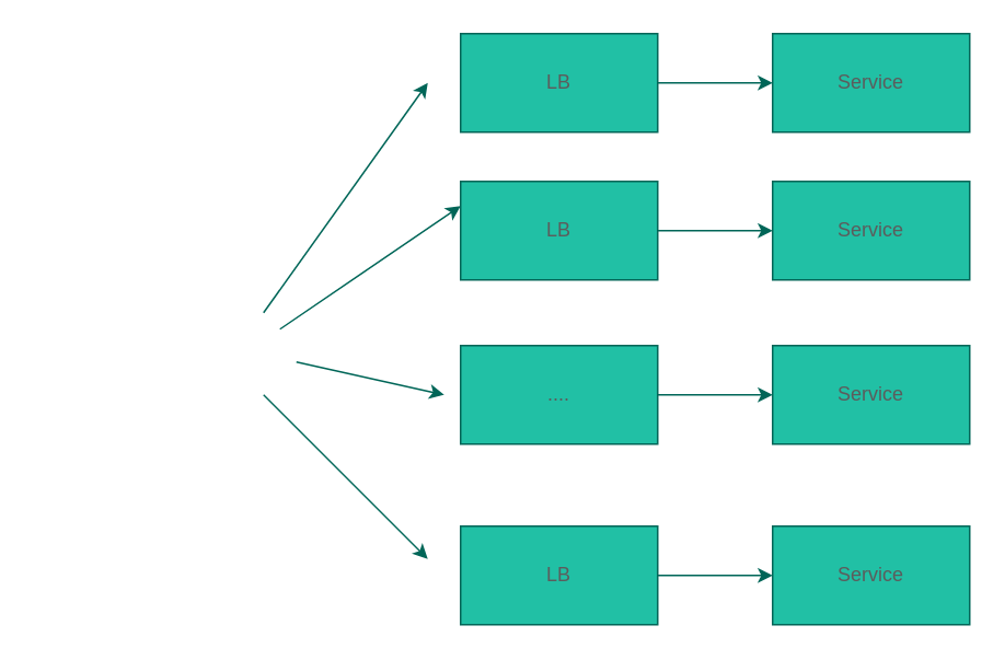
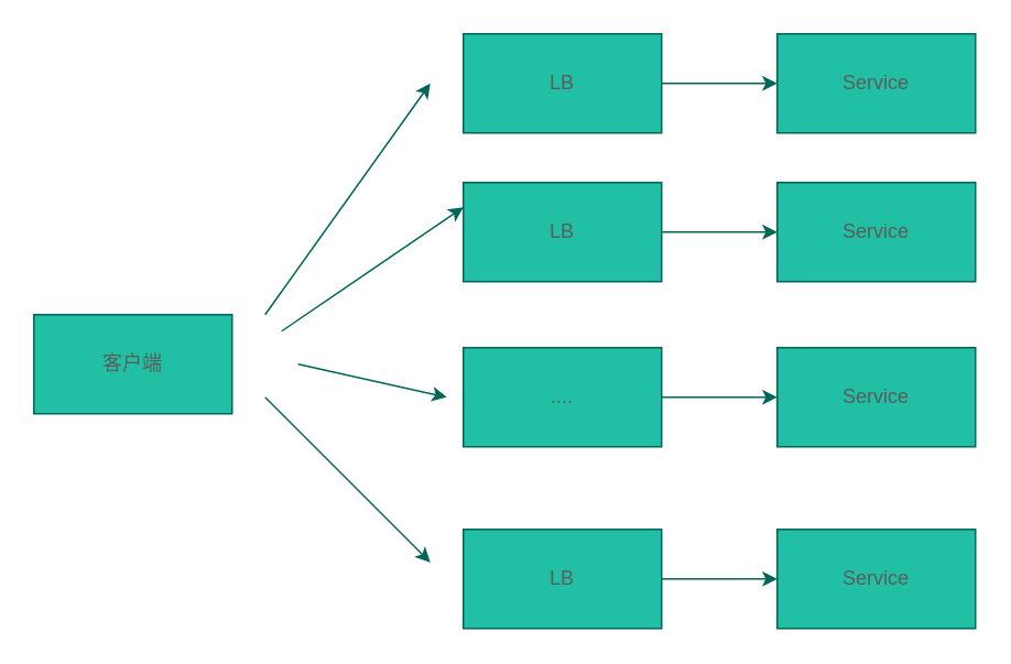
  <mxCell id="0" />
  <mxCell id="1" parent="0" />
+ <mxCell id="2" value="客户端" style="rounded=0;whiteSpace=wrap;html=1;fillColor=#21C0A5;strokeColor=#006658;fontColor=#5C5C5C;" parent="1" vertex="1"><mxGeometry x="20" y="190" width="120" height="60" as="geometry" /></mxCell>
  <mxCell id="3" style="edgeStyle=orthogonalEdgeStyle;rounded=0;orthogonalLoop=1;jettySize=auto;html=1;exitX=1;exitY=0.5;exitDx=0;exitDy=0;entryX=0;entryY=0.5;entryDx=0;entryDy=0;strokeColor=#006658;fontColor=#5C5C5C;" parent="1" source="4" target="16" edge="1"><mxGeometry relative="1" as="geometry" /></mxCell>
  <mxCell id="4" value="LB" style="rounded=0;whiteSpace=wrap;html=1;fillColor=#21C0A5;strokeColor=#006658;fontColor=#5C5C5C;" parent="1" vertex="1"><mxGeometry x="280" y="20" width="120" height="60" as="geometry" /></mxCell>
  <mxCell id="5" style="edgeStyle=orthogonalEdgeStyle;rounded=0;orthogonalLoop=1;jettySize=auto;html=1;exitX=1;exitY=0.5;exitDx=0;exitDy=0;entryX=0;entryY=0.5;entryDx=0;entryDy=0;strokeColor=#006658;fontColor=#5C5C5C;" parent="1" source="6" target="15" edge="1"><mxGeometry relative="1" as="geometry" /></mxCell>
  <mxCell id="6" value="LB" style="rounded=0;whiteSpace=wrap;html=1;fillColor=#21C0A5;strokeColor=#006658;fontColor=#5C5C5C;" parent="1" vertex="1"><mxGeometry x="280" y="110" width="120" height="60" as="geometry" /></mxCell>
  <mxCell id="7" style="edgeStyle=orthogonalEdgeStyle;rounded=0;orthogonalLoop=1;jettySize=auto;html=1;exitX=1;exitY=0.5;exitDx=0;exitDy=0;entryX=0;entryY=0.5;entryDx=0;entryDy=0;strokeColor=#006658;fontColor=#5C5C5C;" parent="1" source="8" target="17" edge="1"><mxGeometry relative="1" as="geometry" /></mxCell>
  <mxCell id="8" value="...." style="rounded=0;whiteSpace=wrap;html=1;fillColor=#21C0A5;strokeColor=#006658;fontColor=#5C5C5C;" parent="1" vertex="1"><mxGeometry x="280" y="210" width="120" height="60" as="geometry" /></mxCell>
  <mxCell id="9" value="" style="edgeStyle=orthogonalEdgeStyle;rounded=0;orthogonalLoop=1;jettySize=auto;html=1;strokeColor=#006658;fontColor=#5C5C5C;" parent="1" source="10" target="18" edge="1"><mxGeometry relative="1" as="geometry" /></mxCell>
  <mxCell id="10" value="LB" style="rounded=0;whiteSpace=wrap;html=1;fillColor=#21C0A5;strokeColor=#006658;fontColor=#5C5C5C;" parent="1" vertex="1"><mxGeometry x="280" y="320" width="120" height="60" as="geometry" /></mxCell>
  <mxCell id="11" value="" style="endArrow=classic;html=1;rounded=0;strokeColor=#006658;fontColor=#5C5C5C;" parent="1" edge="1"><mxGeometry width="50" height="50" relative="1" as="geometry"><mxPoint x="160" y="190" as="sourcePoint" /><mxPoint x="260" y="50" as="targetPoint" /><Array as="points" /></mxGeometry></mxCell>
  <mxCell id="12" value="" style="endArrow=classic;html=1;rounded=0;entryX=0;entryY=0.25;entryDx=0;entryDy=0;strokeColor=#006658;fontColor=#5C5C5C;" parent="1" target="6" edge="1"><mxGeometry width="50" height="50" relative="1" as="geometry"><mxPoint x="170" y="200" as="sourcePoint" /><mxPoint x="270" y="60" as="targetPoint" /><Array as="points" /></mxGeometry></mxCell>
  <mxCell id="13" value="" style="endArrow=classic;html=1;rounded=0;strokeColor=#006658;fontColor=#5C5C5C;" parent="1" edge="1"><mxGeometry width="50" height="50" relative="1" as="geometry"><mxPoint x="180" y="220" as="sourcePoint" /><mxPoint x="270" y="240" as="targetPoint" /><Array as="points" /></mxGeometry></mxCell>
  <mxCell id="14" value="" style="endArrow=classic;html=1;rounded=0;strokeColor=#006658;fontColor=#5C5C5C;" parent="1" edge="1"><mxGeometry width="50" height="50" relative="1" as="geometry"><mxPoint x="160" y="240" as="sourcePoint" /><mxPoint x="260" y="340" as="targetPoint" /><Array as="points" /></mxGeometry></mxCell>
  <mxCell id="15" value="Service" style="rounded=0;whiteSpace=wrap;html=1;fillColor=#21C0A5;strokeColor=#006658;fontColor=#5C5C5C;" parent="1" vertex="1"><mxGeometry x="470" y="110" width="120" height="60" as="geometry" /></mxCell>
  <mxCell id="16" value="Service" style="rounded=0;whiteSpace=wrap;html=1;fillColor=#21C0A5;strokeColor=#006658;fontColor=#5C5C5C;" parent="1" vertex="1"><mxGeometry x="470" y="20" width="120" height="60" as="geometry" /></mxCell>
  <mxCell id="17" value="Service" style="rounded=0;whiteSpace=wrap;html=1;fillColor=#21C0A5;strokeColor=#006658;fontColor=#5C5C5C;" parent="1" vertex="1"><mxGeometry x="470" y="210" width="120" height="60" as="geometry" /></mxCell>
  <mxCell id="18" value="Service" style="rounded=0;whiteSpace=wrap;html=1;fillColor=#21C0A5;strokeColor=#006658;fontColor=#5C5C5C;" parent="1" vertex="1"><mxGeometry x="470" y="320" width="120" height="60" as="geometry" /></mxCell>
